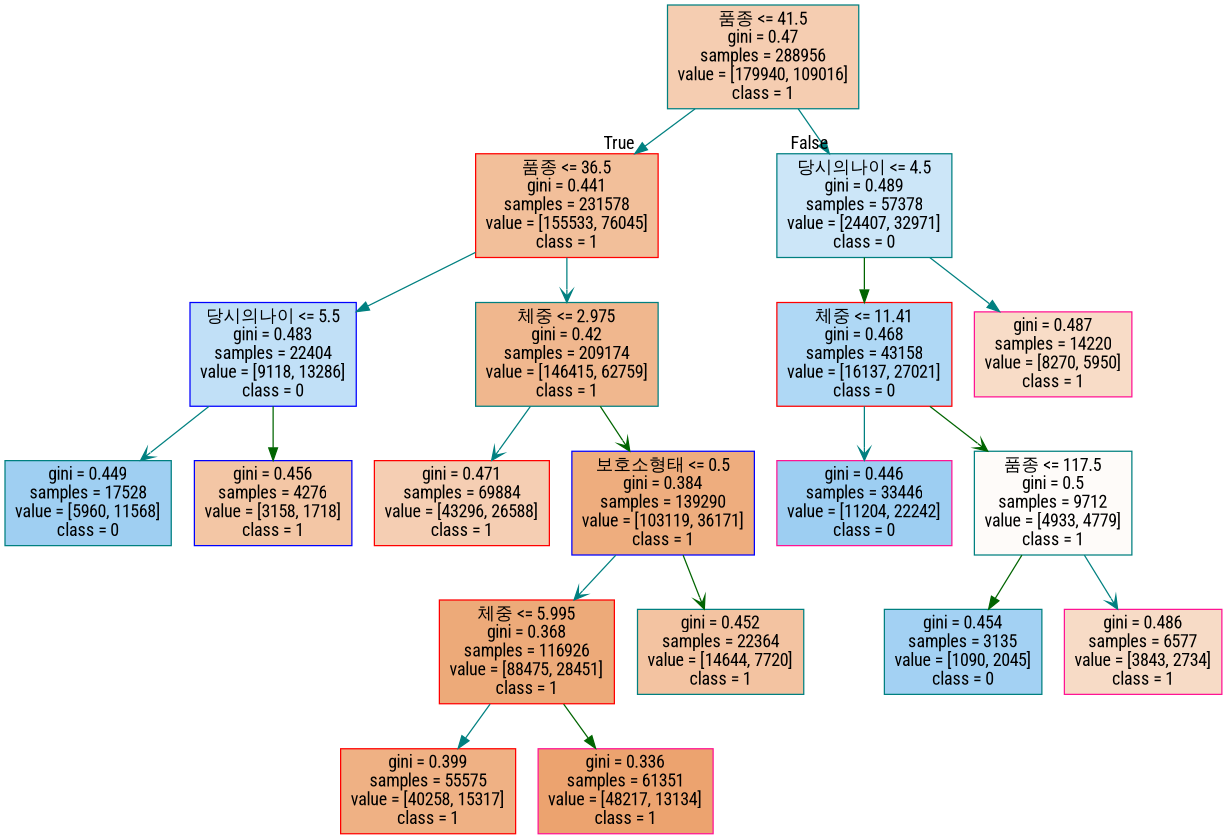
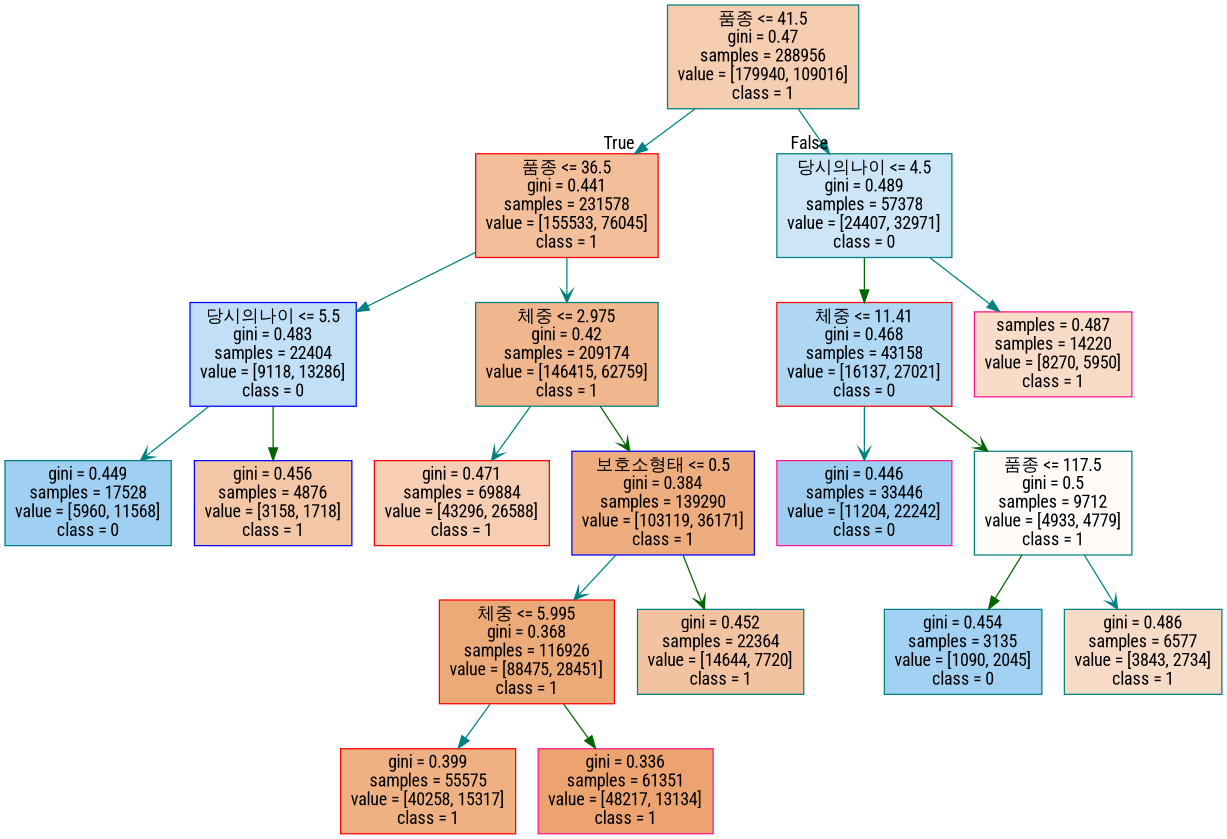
  digraph {
    fontname="Roboto Condensed"
    node [color=teal fontname="Roboto Condensed" shape=box style=filled]
    edge [arrowhead=normal color=teal fontname="Roboto Condensed"]
    n1 [fillcolor="#f5cdb1" label="품종 <= 41.5\ngini = 0.47\nsamples = 288956\nvalue = [179940, 109016]\nclass = 1"]
    n2 [color=red fillcolor="#f2bf9a" label="품종 <= 36.5\ngini = 0.441\nsamples = 231578\nvalue = [155533, 76045]\nclass = 1"]
    n3 [fillcolor="#cce6f8" label="당시의나이 <= 4.5\ngini = 0.489\nsamples = 57378\nvalue = [24407, 32971]\nclass = 0"]
    n4 [color=blue fillcolor="#c1e0f7" label="당시의나이 <= 5.5\ngini = 0.483\nsamples = 22404\nvalue = [9118, 13286]\nclass = 0"]
    n5 [fillcolor="#f0b78e" label="체중 <= 2.975\ngini = 0.42\nsamples = 209174\nvalue = [146415, 62759]\nclass = 1"]
    n6 [color=red fillcolor="#afd8f5" label="체중 <= 11.41\ngini = 0.468\nsamples = 43158\nvalue = [16137, 27021]\nclass = 0"]
-   n7 [color=deeppink fillcolor="#f8dcc7" label="gini = 0.487\nsamples = 14220\nvalue = [8270, 5950]\nclass = 1"]
+   n7 [color=deeppink fillcolor="#f8dcc7" label="samples = 0.487\nsamples = 14220\nvalue = [8270, 5950]\nclass = 1"]
    n8 [fillcolor="#9fcff2" label="gini = 0.449\nsamples = 17528\nvalue = [5960, 11568]\nclass = 0"]
-   n9 [color=blue fillcolor="#f3c6a5" label="gini = 0.456\nsamples = 4276\nvalue = [3158, 1718]\nclass = 1"]
+   n9 [color=blue fillcolor="#f3c6a5" label="gini = 0.456\nsamples = 4876\nvalue = [3158, 1718]\nclass = 1"]
    n10 [color=red fillcolor="#f5ceb3" label="gini = 0.471\nsamples = 69884\nvalue = [43296, 26588]\nclass = 1"]
    n11 [color=blue fillcolor="#eead7e" label="보호소형태 <= 0.5\ngini = 0.384\nsamples = 139290\nvalue = [103119, 36171]\nclass = 1"]
    n12 [color=red fillcolor="#edaa79" label="체중 <= 5.995\ngini = 0.368\nsamples = 116926\nvalue = [88475, 28451]\nclass = 1"]
    n13 [fillcolor="#f3c3a1" label="gini = 0.452\nsamples = 22364\nvalue = [14644, 7720]\nclass = 1"]
    n14 [color=red fillcolor="#efb184" label="gini = 0.399\nsamples = 55575\nvalue = [40258, 15317]\nclass = 1"]
    n15 [color=deeppink fillcolor="#eca36f" label="gini = 0.336\nsamples = 61351\nvalue = [48217, 13134]\nclass = 1"]
    n16 [color=deeppink fillcolor="#9dcef2" label="gini = 0.446\nsamples = 33446\nvalue = [11204, 22242]\nclass = 0"]
    n17 [fillcolor="#fefbf9" label="품종 <= 117.5\ngini = 0.5\nsamples = 9712\nvalue = [4933, 4779]\nclass = 1"]
    n18 [fillcolor="#a3d1f3" label="gini = 0.454\nsamples = 3135\nvalue = [1090, 2045]\nclass = 0"]
-   n19 [color=deeppink fillcolor="#f7dbc6" label="gini = 0.486\nsamples = 6577\nvalue = [3843, 2734]\nclass = 1"]
+   n19 [fillcolor="#f7dbc6" label="gini = 0.486\nsamples = 6577\nvalue = [3843, 2734]\nclass = 1"]
    n1 -> n2 [headlabel=True labelangle=45 labeldistance=2.5]
    n1 -> n3 [headlabel=False labelangle=-45 labeldistance=2.5]
    n2 -> n4
    n2 -> n5 [arrowhead=vee]
    n3 -> n6 [color=darkgreen]
    n3 -> n7
    n4 -> n8 [arrowhead=vee]
    n4 -> n9 [color=darkgreen]
    n5 -> n10 [arrowhead=vee]
    n5 -> n11 [arrowhead=vee color=darkgreen]
    n6 -> n16 [arrowhead=vee]
    n6 -> n17 [arrowhead=vee color=darkgreen]
    n11 -> n12 [arrowhead=vee]
    n11 -> n13 [arrowhead=vee color=darkgreen]
    n12 -> n14
    n12 -> n15 [color=darkgreen]
    n17 -> n18 [color=darkgreen]
    n17 -> n19 [arrowhead=vee]
  }
